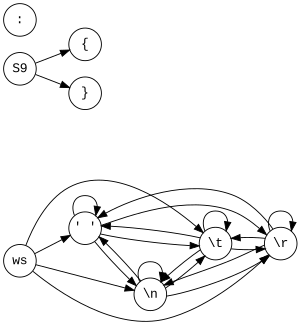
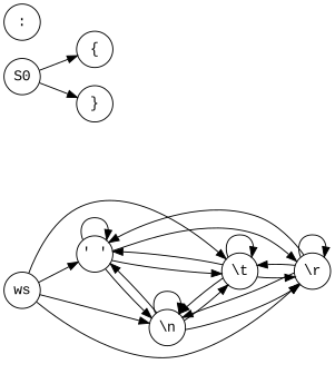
  digraph {
    rankdir=LR
    fontname="Liberation Mono"
    node [fontname="Liberation Mono" margin=0 shape=circle]
    edge [fontname="Liberation Mono"]
    n1 [label="' '"]
    n2 [label="\\n"]
    n3 [label="\\r"]
    n4 [label="\\t"]
    n5 [label="{"]
    n6 [label="}"]
    n7 [label=":"]
    ws
-   S0 [label=S9]
+   S0
    n1 -> n1
    n1 -> n2
    n1 -> n3
    n1 -> n4
    n2 -> n1
    n2 -> n2
    n2 -> n3
    n2 -> n4
    n3 -> n1
    n3 -> n2
    n3 -> n3
    n3 -> n4
    n4 -> n1
    n4 -> n2
    n4 -> n3
    n4 -> n4
    ws -> n1
    ws -> n2
    ws -> n3
    ws -> n4
    S0 -> n5
    S0 -> n6
  }
